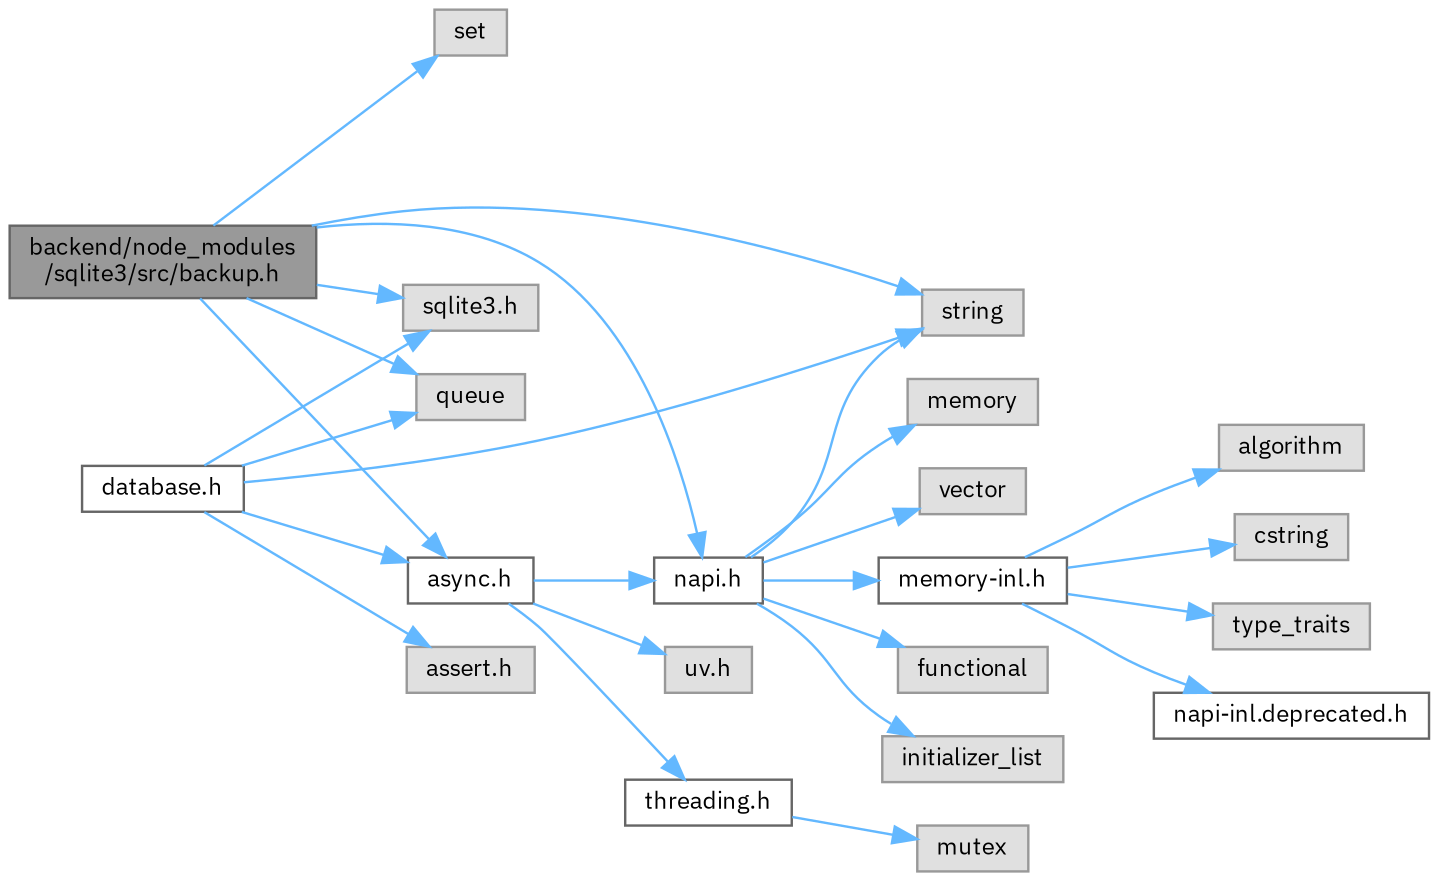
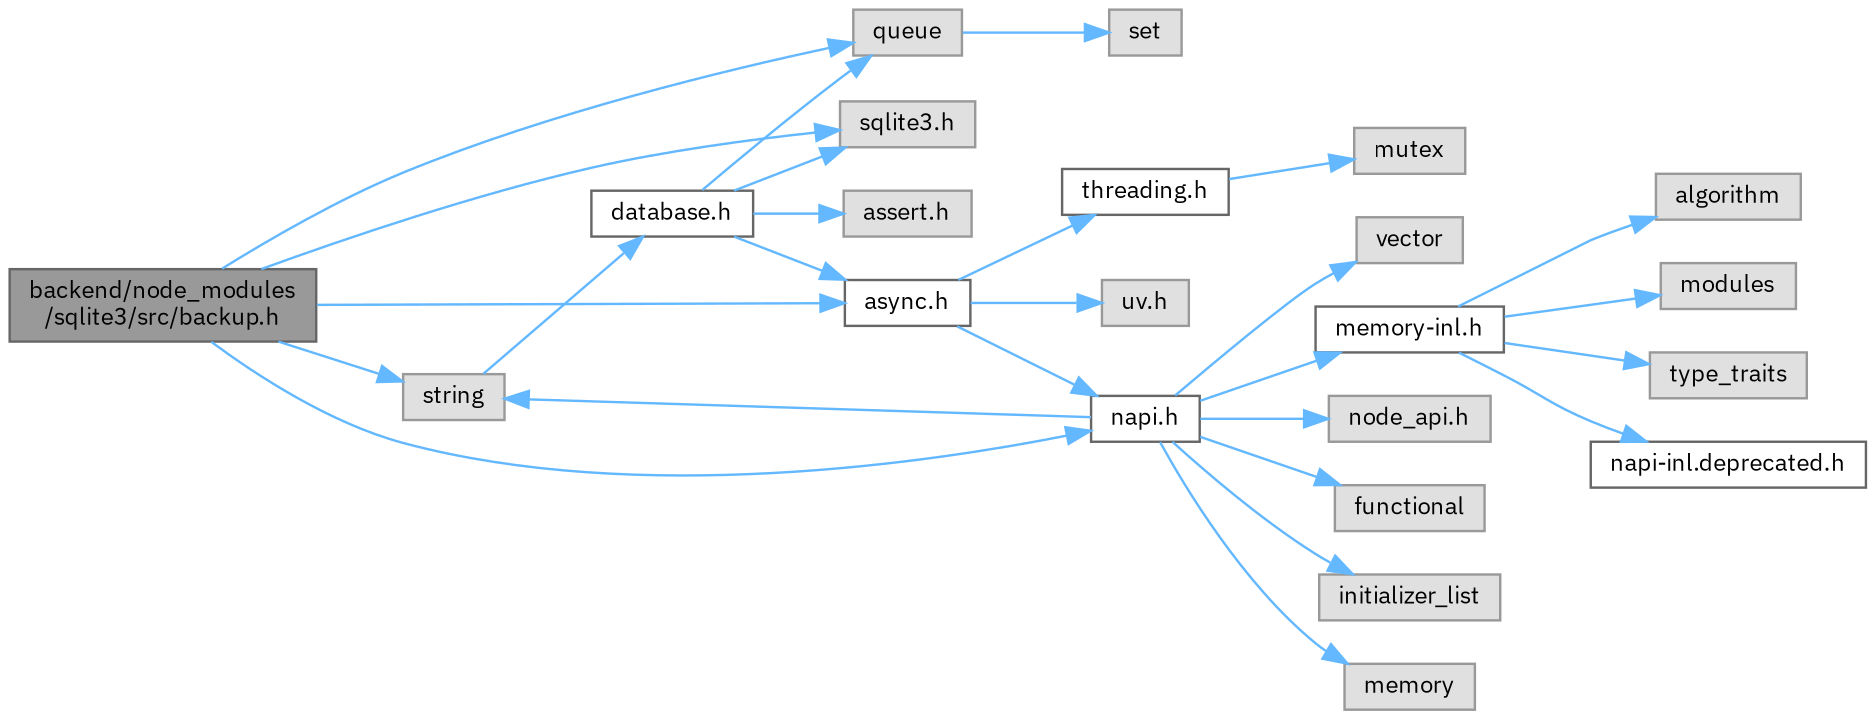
  digraph {
    fontname="IBM Plex Sans"
    rankdir=LR
    node [color=grey60 fillcolor="#E0E0E0" fontname="IBM Plex Sans" fontsize=10 shape=box style=filled]
    edge [color=steelblue1 fontname="IBM Plex Sans" fontsize=10 labelfontname=Helvetica labelfontsize=10 style=solid]
    n1 [color=gray40 fillcolor=grey60 fontcolor=black height=0.2 label="backend/node_modules\l/sqlite3/src/backup.h" width=0.4]
    n2 [height=0.2 label=string width=0.4]
    n3 [height=0.2 label=queue width=0.4]
    n4 [height=0.2 label="sqlite3.h" width=0.4]
    n5 [color=grey40 fillcolor=white height=0.2 label="napi.h" width=0.4]
    n6 [height=0.2 label=set width=0.4]
    n7 [color=grey40 fillcolor=white height=0.2 label="async.h" width=0.4]
    n8 [color=grey40 fillcolor=white height=0.2 label="database.h" width=0.4]
    n9 [height=0.2 label="assert.h" width=0.4]
+   n10 [height=0.2 label="node_api.h" width=0.4]
    n11 [height=0.2 label=functional width=0.4]
    n12 [height=0.2 label=initializer_list width=0.4]
    n13 [height=0.2 label=memory width=0.4]
    n14 [height=0.2 label=vector width=0.4]
    n15 [color=grey40 fillcolor=white height=0.2 label="memory-inl.h" width=0.4]
    n16 [height=0.2 label="uv.h" width=0.4]
    n17 [color=grey40 fillcolor=white height=0.2 label="threading.h" width=0.4]
    n18 [height=0.2 label=mutex width=0.4]
    n19 [height=0.2 label=algorithm width=0.4]
-   n20 [height=0.2 label=cstring width=0.4]
+   n20 [height=0.2 label=modules width=0.4]
    n21 [height=0.2 label=type_traits width=0.4]
    n22 [color=grey40 fillcolor=white height=0.2 label="napi-inl.deprecated.h" width=0.4]
    n1 -> n2
    n1 -> n3
    n1 -> n4
    n1 -> n5
-   n1 -> n6
+   n3 -> n6
    n1 -> n7
    n5 -> n2
+   n5 -> n10
    n5 -> n11
    n5 -> n12
    n5 -> n13
    n5 -> n14
    n5 -> n15
    n7 -> n5
    n7 -> n16
    n7 -> n17
-   n8 -> n2
+   n2 -> n8
    n8 -> n3
    n8 -> n4
    n8 -> n7
    n8 -> n9
    n15 -> n19
    n15 -> n20
    n15 -> n21
    n15 -> n22
    n17 -> n18
  }
